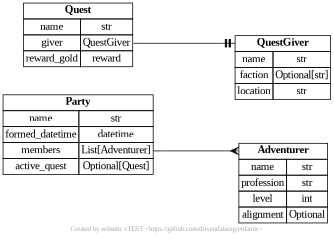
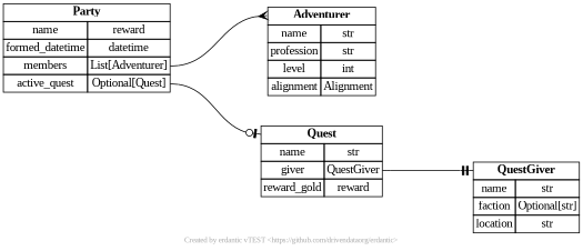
  digraph {
    fontcolor=gray66
    fontname="Times New Roman,Times,Liberation Serif,serif"
    fontsize=9
    label="Created by erdantic vTEST <https://github.com/drivendataorg/erdantic>"
    nodesep=0.5
    rankdir=LR
    ranksep=1.5
    node [fontname="Times New Roman,Times,Liberation Serif,serif" fontsize=14 shape=plain]
    edge [arrowtail=nonenone dir=both headport="_root:w"]
-   n1 [label=<<table border="0" cellborder="1" cellspacing="0"><tr><td port="_root" colspan="2"><b>Adventurer</b></td></tr><tr><td>name</td><td port="name">str</td></tr><tr><td>profession</td><td port="profession">str</td></tr><tr><td>level</td><td port="level">int</td></tr><tr><td>alignment</td><td port="alignment">Optional</td></tr></table>>]
-   n2 [label=<<table border="0" cellborder="1" cellspacing="0"><tr><td port="_root" colspan="2"><b>Party</b></td></tr><tr><td>name</td><td port="name">str</td></tr><tr><td>formed_datetime</td><td port="formed_datetime">datetime</td></tr><tr><td>members</td><td port="members">List[Adventurer]</td></tr><tr><td>active_quest</td><td port="active_quest">Optional[Quest]</td></tr></table>>]
+   n1 [label=<<table border="0" cellborder="1" cellspacing="0"><tr><td port="_root" colspan="2"><b>Adventurer</b></td></tr><tr><td>name</td><td port="name">str</td></tr><tr><td>profession</td><td port="profession">str</td></tr><tr><td>level</td><td port="level">int</td></tr><tr><td>alignment</td><td port="alignment">Alignment</td></tr></table>>]
+   n2 [label=<<table border="0" cellborder="1" cellspacing="0"><tr><td port="_root" colspan="2"><b>Party</b></td></tr><tr><td>name</td><td port="name">reward</td></tr><tr><td>formed_datetime</td><td port="formed_datetime">datetime</td></tr><tr><td>members</td><td port="members">List[Adventurer]</td></tr><tr><td>active_quest</td><td port="active_quest">Optional[Quest]</td></tr></table>>]
    n3 [label=<<table border="0" cellborder="1" cellspacing="0"><tr><td port="_root" colspan="2"><b>Quest</b></td></tr><tr><td>name</td><td port="name">str</td></tr><tr><td>giver</td><td port="giver">QuestGiver</td></tr><tr><td>reward_gold</td><td port="reward_gold">reward</td></tr></table>>]
    n4 [label=<<table border="0" cellborder="1" cellspacing="0"><tr><td port="_root" colspan="2"><b>QuestGiver</b></td></tr><tr><td>name</td><td port="name">str</td></tr><tr><td>faction</td><td port="faction">Optional[str]</td></tr><tr><td>location</td><td port="location">str</td></tr></table>>]
    n2 -> n1 [arrowhead=crownone tailport="members:e"]
+   n2 -> n3 [arrowhead=noneteeodot tailport="active_quest:e"]
    n3 -> n4 [arrowhead=noneteetee tailport="giver:e"]
  }
